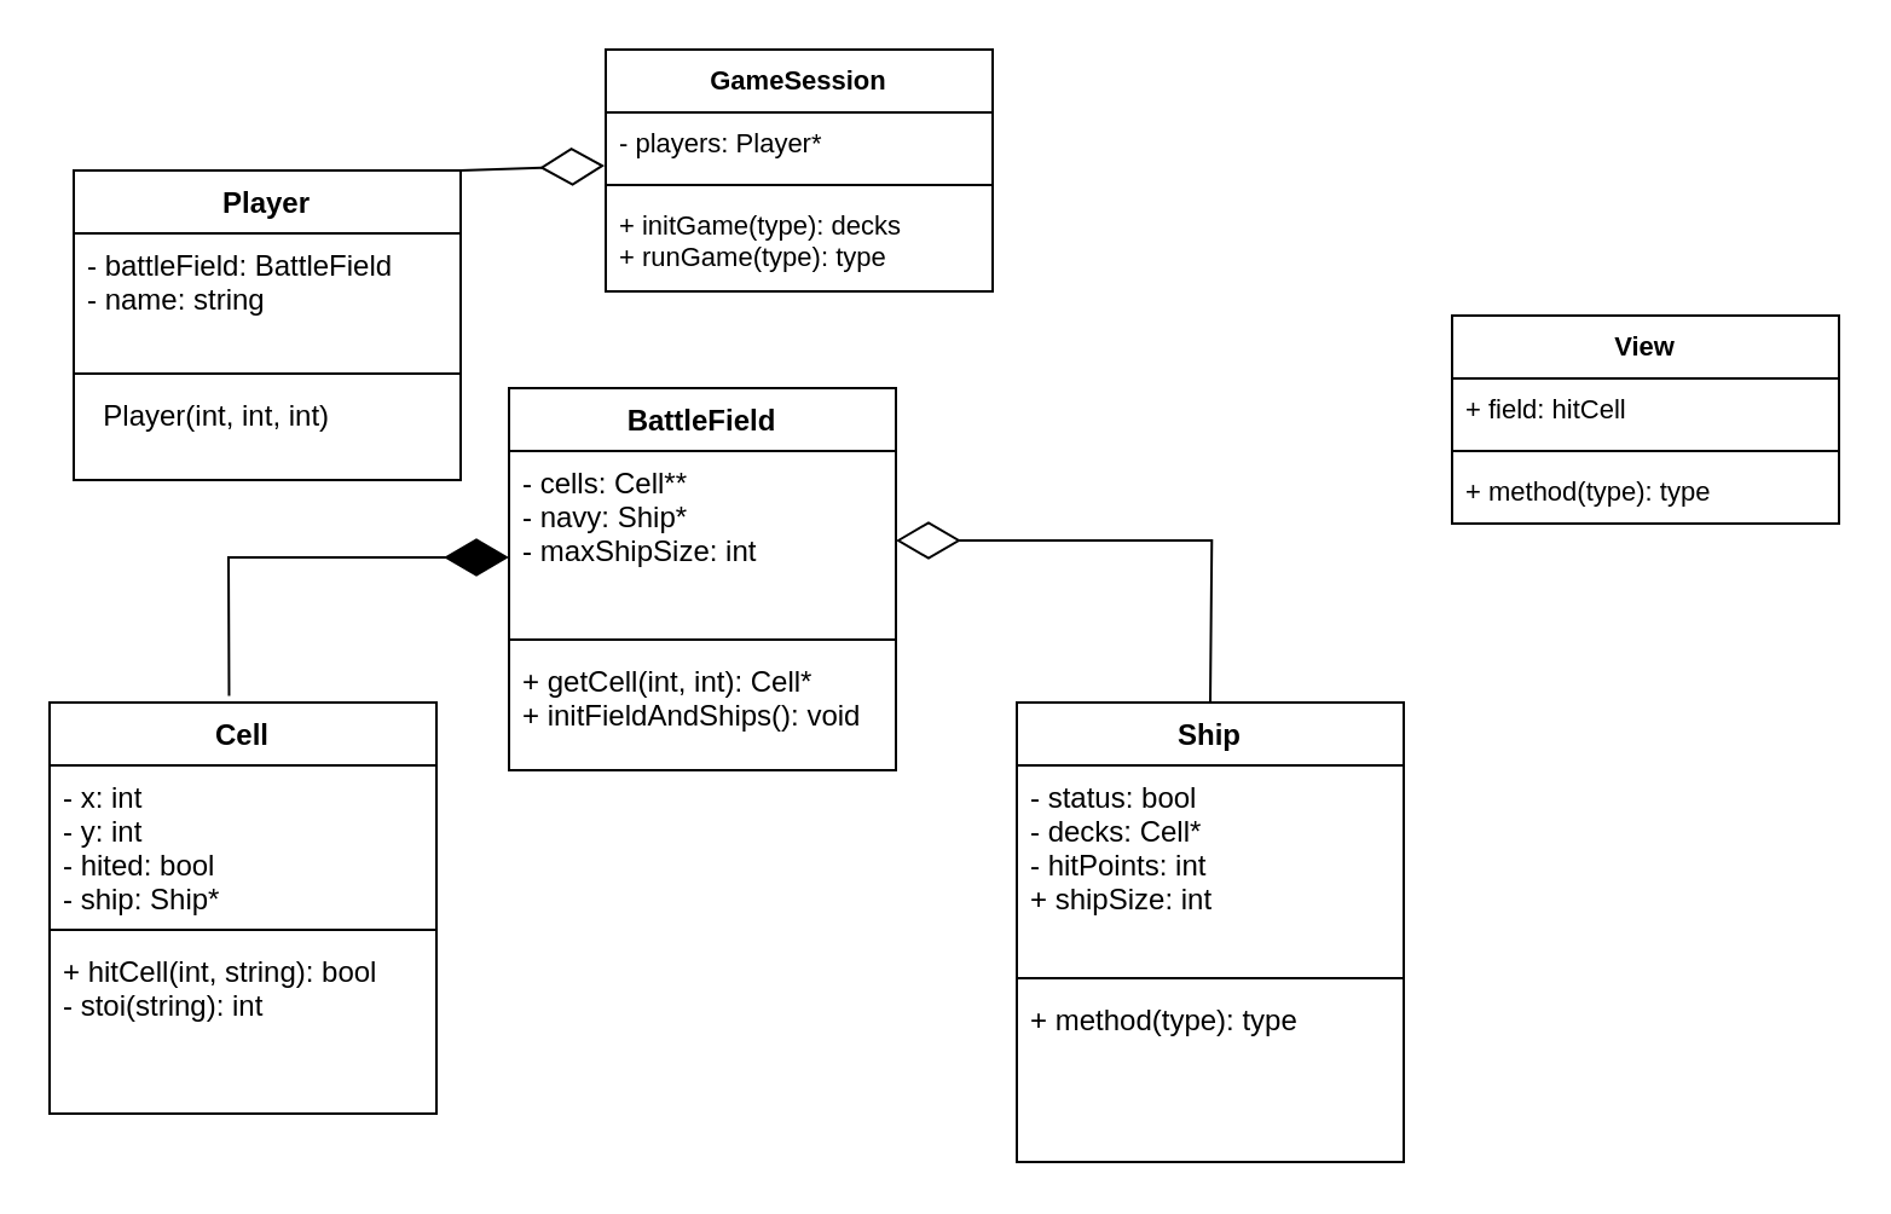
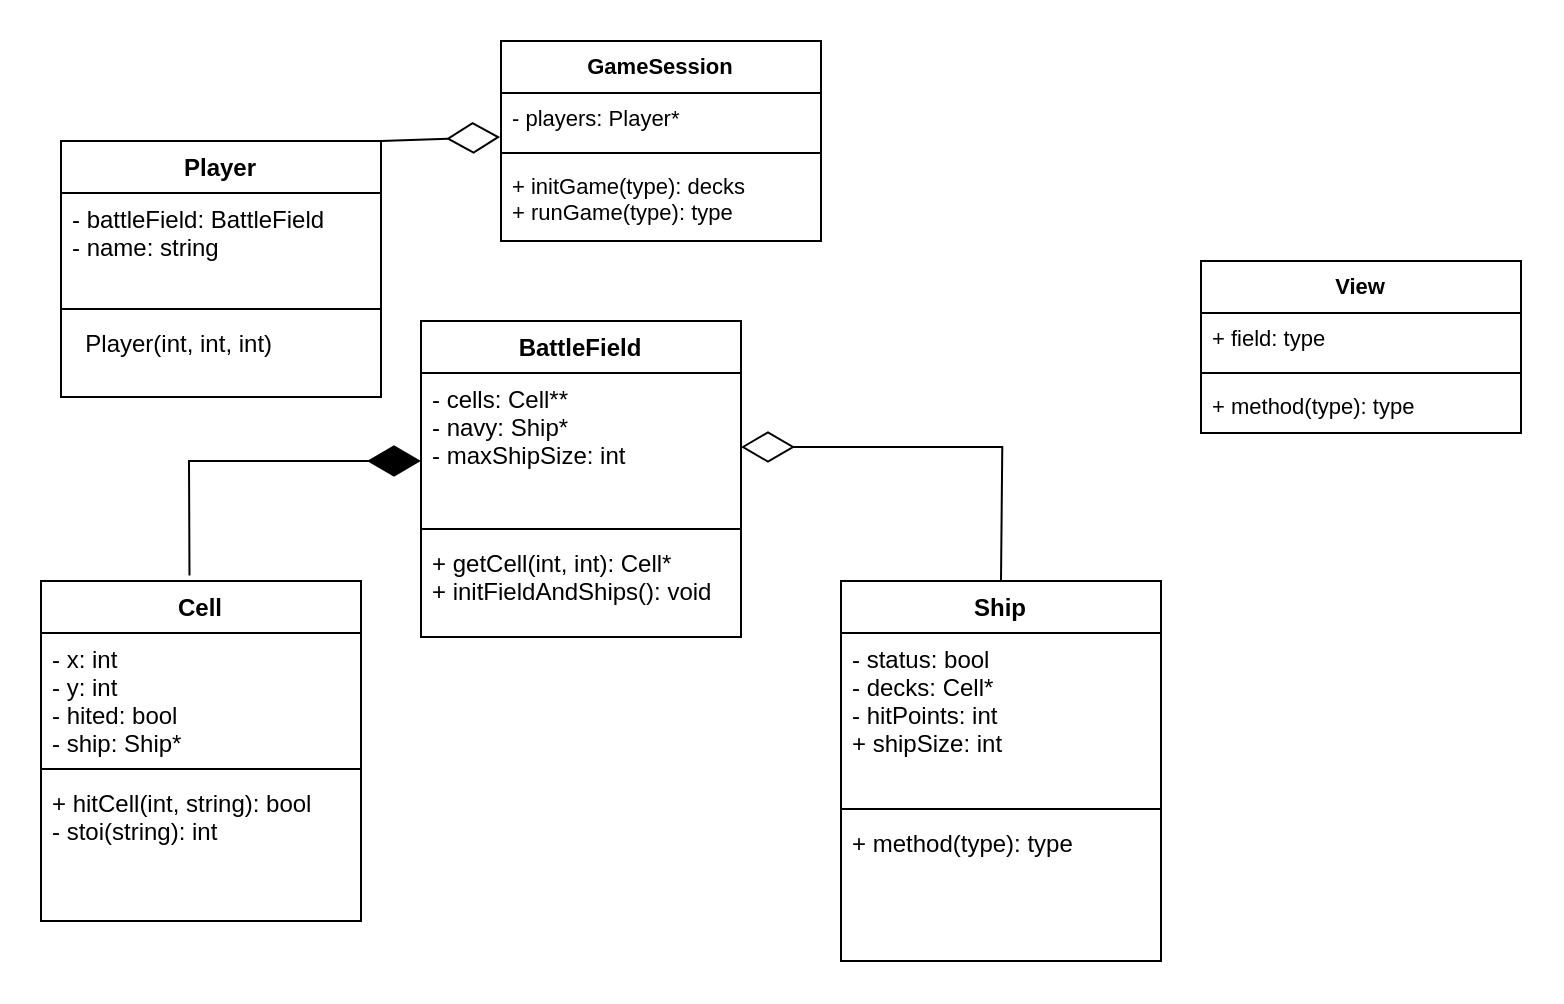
  <mxCell id="0" />
  <mxCell id="1" parent="0" />
  <mxCell id="2" value="Ship" style="swimlane;fontStyle=1;align=center;verticalAlign=top;childLayout=stackLayout;horizontal=1;startSize=26;horizontalStack=0;resizeParent=1;resizeParentMax=0;resizeLast=0;collapsible=1;marginBottom=0;" parent="1" vertex="1"><mxGeometry x="420" y="290" width="160" height="190" as="geometry" /></mxCell>
  <mxCell id="3" value="- status: bool&#10;- decks: Cell*&#10;- hitPoints: int&#10;+ shipSize: int&#10;" style="text;strokeColor=none;fillColor=none;align=left;verticalAlign=top;spacingLeft=4;spacingRight=4;overflow=hidden;rotatable=0;points=[[0,0.5],[1,0.5]];portConstraint=eastwest;" parent="2" vertex="1"><mxGeometry y="26" width="160" height="84" as="geometry" /></mxCell>
  <mxCell id="4" value="" style="line;strokeWidth=1;fillColor=none;align=left;verticalAlign=middle;spacingTop=-1;spacingLeft=3;spacingRight=3;rotatable=0;labelPosition=right;points=[];portConstraint=eastwest;" parent="2" vertex="1"><mxGeometry y="110" width="160" height="8" as="geometry" /></mxCell>
  <mxCell id="5" value="+ method(type): type" style="text;strokeColor=none;fillColor=none;align=left;verticalAlign=top;spacingLeft=4;spacingRight=4;overflow=hidden;rotatable=0;points=[[0,0.5],[1,0.5]];portConstraint=eastwest;" parent="2" vertex="1"><mxGeometry y="118" width="160" height="72" as="geometry" /></mxCell>
  <mxCell id="6" value="Cell" style="swimlane;fontStyle=1;align=center;verticalAlign=top;childLayout=stackLayout;horizontal=1;startSize=26;horizontalStack=0;resizeParent=1;resizeParentMax=0;resizeLast=0;collapsible=1;marginBottom=0;" parent="1" vertex="1"><mxGeometry x="20" y="290" width="160" height="170" as="geometry" /></mxCell>
  <mxCell id="7" value="- x: int&#10;- y: int&#10;- hited: bool&#10;- ship: Ship*" style="text;strokeColor=none;fillColor=none;align=left;verticalAlign=top;spacingLeft=4;spacingRight=4;overflow=hidden;rotatable=0;points=[[0,0.5],[1,0.5]];portConstraint=eastwest;" parent="6" vertex="1"><mxGeometry y="26" width="160" height="64" as="geometry" /></mxCell>
  <mxCell id="8" value="" style="line;strokeWidth=1;fillColor=none;align=left;verticalAlign=middle;spacingTop=-1;spacingLeft=3;spacingRight=3;rotatable=0;labelPosition=right;points=[];portConstraint=eastwest;" parent="6" vertex="1"><mxGeometry y="90" width="160" height="8" as="geometry" /></mxCell>
  <mxCell id="9" value="+ hitCell(int, string): bool&#10;- stoi(string): int" style="text;strokeColor=none;fillColor=none;align=left;verticalAlign=top;spacingLeft=4;spacingRight=4;overflow=hidden;rotatable=0;points=[[0,0.5],[1,0.5]];portConstraint=eastwest;" parent="6" vertex="1"><mxGeometry y="98" width="160" height="72" as="geometry" /></mxCell>
  <mxCell id="10" value="BattleField" style="swimlane;fontStyle=1;align=center;verticalAlign=top;childLayout=stackLayout;horizontal=1;startSize=26;horizontalStack=0;resizeParent=1;resizeParentMax=0;resizeLast=0;collapsible=1;marginBottom=0;" vertex="1" parent="1"><mxGeometry x="210" y="160" width="160" height="158" as="geometry" /></mxCell>
  <mxCell id="11" value="- cells: Cell**&#10;- navy: Ship*&#10;- maxShipSize: int" style="text;strokeColor=none;fillColor=none;align=left;verticalAlign=top;spacingLeft=4;spacingRight=4;overflow=hidden;rotatable=0;points=[[0,0.5],[1,0.5]];portConstraint=eastwest;" vertex="1" parent="10"><mxGeometry y="26" width="160" height="74" as="geometry" /></mxCell>
  <mxCell id="12" value="" style="line;strokeWidth=1;fillColor=none;align=left;verticalAlign=middle;spacingTop=-1;spacingLeft=3;spacingRight=3;rotatable=0;labelPosition=right;points=[];portConstraint=eastwest;" vertex="1" parent="10"><mxGeometry y="100" width="160" height="8" as="geometry" /></mxCell>
  <mxCell id="13" value="+ getCell(int, int): Cell*&#10;+ initFieldAndShips(): void&#10;" style="text;strokeColor=none;fillColor=none;align=left;verticalAlign=top;spacingLeft=4;spacingRight=4;overflow=hidden;rotatable=0;points=[[0,0.5],[1,0.5]];portConstraint=eastwest;" vertex="1" parent="10"><mxGeometry y="108" width="160" height="50" as="geometry" /></mxCell>
  <mxCell id="14" value="Player" style="swimlane;fontStyle=1;align=center;verticalAlign=top;childLayout=stackLayout;horizontal=1;startSize=26;horizontalStack=0;resizeParent=1;resizeParentMax=0;resizeLast=0;collapsible=1;marginBottom=0;" vertex="1" parent="1"><mxGeometry x="30" y="70" width="160" height="128" as="geometry" /></mxCell>
  <mxCell id="15" value="- battleField: BattleField&#10;- name: string&#10;" style="text;strokeColor=none;fillColor=none;align=left;verticalAlign=top;spacingLeft=4;spacingRight=4;overflow=hidden;rotatable=0;points=[[0,0.5],[1,0.5]];portConstraint=eastwest;" vertex="1" parent="14"><mxGeometry y="26" width="160" height="54" as="geometry" /></mxCell>
  <mxCell id="16" value="" style="line;strokeWidth=1;fillColor=none;align=left;verticalAlign=middle;spacingTop=-1;spacingLeft=3;spacingRight=3;rotatable=0;labelPosition=right;points=[];portConstraint=eastwest;" vertex="1" parent="14"><mxGeometry y="80" width="160" height="8" as="geometry" /></mxCell>
  <mxCell id="17" value="  Player(int, int, int)" style="text;strokeColor=none;fillColor=none;align=left;verticalAlign=top;spacingLeft=4;spacingRight=4;overflow=hidden;rotatable=0;points=[[0,0.5],[1,0.5]];portConstraint=eastwest;" vertex="1" parent="14"><mxGeometry y="88" width="160" height="40" as="geometry" /></mxCell>
  <mxCell id="18" value="" style="endArrow=diamondThin;endFill=0;endSize=24;html=1;rounded=0;exitX=0.996;exitY=0.247;exitDx=0;exitDy=0;exitPerimeter=0;entryX=1;entryY=0.5;entryDx=0;entryDy=0;" edge="1" parent="1" target="11"><mxGeometry width="160" relative="1" as="geometry"><mxPoint x="500" y="289.998" as="sourcePoint" /><mxPoint x="610.64" y="223" as="targetPoint" /><Array as="points"><mxPoint x="500.64" y="223" /></Array></mxGeometry></mxCell>
  <mxCell id="19" value="" style="endArrow=diamondThin;endFill=1;endSize=24;html=1;rounded=0;labelBackgroundColor=default;fontFamily=Helvetica;fontSize=11;fontColor=default;strokeColor=default;shape=connector;exitX=0.464;exitY=-0.016;exitDx=0;exitDy=0;exitPerimeter=0;" edge="1" parent="1" source="6"><mxGeometry width="160" relative="1" as="geometry"><mxPoint x="50" y="230" as="sourcePoint" /><mxPoint x="210" y="230" as="targetPoint" /><Array as="points"><mxPoint x="94" y="230" /></Array></mxGeometry></mxCell>
  <mxCell id="20" value="GameSession" style="swimlane;fontStyle=1;align=center;verticalAlign=top;childLayout=stackLayout;horizontal=1;startSize=26;horizontalStack=0;resizeParent=1;resizeParentMax=0;resizeLast=0;collapsible=1;marginBottom=0;fontFamily=Helvetica;fontSize=11;fontColor=default;" vertex="1" parent="1"><mxGeometry x="250" y="20" width="160" height="100" as="geometry" /></mxCell>
  <mxCell id="21" value="- players: Player*" style="text;strokeColor=none;fillColor=none;align=left;verticalAlign=top;spacingLeft=4;spacingRight=4;overflow=hidden;rotatable=0;points=[[0,0.5],[1,0.5]];portConstraint=eastwest;fontFamily=Helvetica;fontSize=11;fontColor=default;" vertex="1" parent="20"><mxGeometry y="26" width="160" height="26" as="geometry" /></mxCell>
  <mxCell id="22" value="" style="line;strokeWidth=1;fillColor=none;align=left;verticalAlign=middle;spacingTop=-1;spacingLeft=3;spacingRight=3;rotatable=0;labelPosition=right;points=[];portConstraint=eastwest;fontFamily=Helvetica;fontSize=11;fontColor=default;" vertex="1" parent="20"><mxGeometry y="52" width="160" height="8" as="geometry" /></mxCell>
  <mxCell id="23" value="+ initGame(type): decks&#10;+ runGame(type): type" style="text;strokeColor=none;fillColor=none;align=left;verticalAlign=top;spacingLeft=4;spacingRight=4;overflow=hidden;rotatable=0;points=[[0,0.5],[1,0.5]];portConstraint=eastwest;fontFamily=Helvetica;fontSize=11;fontColor=default;" vertex="1" parent="20"><mxGeometry y="60" width="160" height="40" as="geometry" /></mxCell>
  <mxCell id="24" value="" style="endArrow=diamondThin;endFill=0;endSize=24;html=1;rounded=0;labelBackgroundColor=default;fontFamily=Helvetica;fontSize=11;fontColor=default;strokeColor=default;shape=connector;entryX=-0.003;entryY=0.846;entryDx=0;entryDy=0;entryPerimeter=0;exitX=1;exitY=0;exitDx=0;exitDy=0;" edge="1" parent="1" source="14" target="21"><mxGeometry width="160" relative="1" as="geometry"><mxPoint x="190" y="98" as="sourcePoint" /><mxPoint x="350" y="100" as="targetPoint" /></mxGeometry></mxCell>
  <mxCell id="25" value="View" style="swimlane;fontStyle=1;align=center;verticalAlign=top;childLayout=stackLayout;horizontal=1;startSize=26;horizontalStack=0;resizeParent=1;resizeParentMax=0;resizeLast=0;collapsible=1;marginBottom=0;fontFamily=Helvetica;fontSize=11;fontColor=default;" vertex="1" parent="1"><mxGeometry x="600" y="130" width="160" height="86" as="geometry" /></mxCell>
- <mxCell id="26" value="+ field: hitCell" style="text;strokeColor=none;fillColor=none;align=left;verticalAlign=top;spacingLeft=4;spacingRight=4;overflow=hidden;rotatable=0;points=[[0,0.5],[1,0.5]];portConstraint=eastwest;fontFamily=Helvetica;fontSize=11;fontColor=default;" vertex="1" parent="25"><mxGeometry y="26" width="160" height="26" as="geometry" /></mxCell>
+ <mxCell id="26" value="+ field: type" style="text;strokeColor=none;fillColor=none;align=left;verticalAlign=top;spacingLeft=4;spacingRight=4;overflow=hidden;rotatable=0;points=[[0,0.5],[1,0.5]];portConstraint=eastwest;fontFamily=Helvetica;fontSize=11;fontColor=default;" vertex="1" parent="25"><mxGeometry y="26" width="160" height="26" as="geometry" /></mxCell>
  <mxCell id="27" value="" style="line;strokeWidth=1;fillColor=none;align=left;verticalAlign=middle;spacingTop=-1;spacingLeft=3;spacingRight=3;rotatable=0;labelPosition=right;points=[];portConstraint=eastwest;fontFamily=Helvetica;fontSize=11;fontColor=default;" vertex="1" parent="25"><mxGeometry y="52" width="160" height="8" as="geometry" /></mxCell>
  <mxCell id="28" value="+ method(type): type" style="text;strokeColor=none;fillColor=none;align=left;verticalAlign=top;spacingLeft=4;spacingRight=4;overflow=hidden;rotatable=0;points=[[0,0.5],[1,0.5]];portConstraint=eastwest;fontFamily=Helvetica;fontSize=11;fontColor=default;" vertex="1" parent="25"><mxGeometry y="60" width="160" height="26" as="geometry" /></mxCell>
